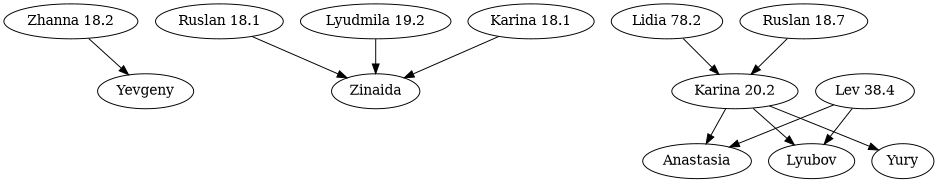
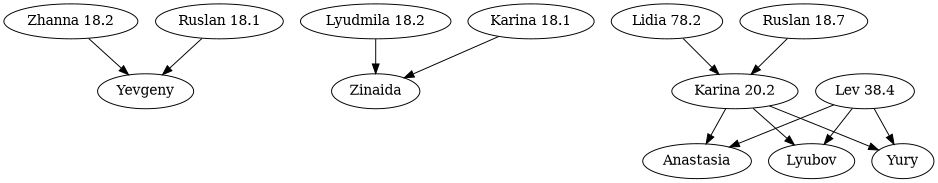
  digraph {
    n1 [label="Zhanna 18.2"]
    n2 [label=Yevgeny]
    n3 [label="Ruslan 18.1"]
-   n4 [label="Lyudmila 19.2"]
+   n4 [label="Lyudmila 18.2"]
    n5 [label=Zinaida]
    n6 [label="Karina 18.1"]
    n7 [label="Lidia 78.2"]
    n8 [label="Karina 20.2"]
    n9 [label=Anastasia]
    n10 [label=Lyubov]
    n11 [label=Yury]
    n12 [label="Ruslan 18.7"]
    n13 [label="Lev 38.4"]
    n1 -> n2
-   n3 -> n5
+   n3 -> n2
    n4 -> n5
    n6 -> n5
    n7 -> n8
    n8 -> n9
    n8 -> n10
    n8 -> n11
    n12 -> n8
    n13 -> n9
    n13 -> n10
+   n13 -> n11
  }
